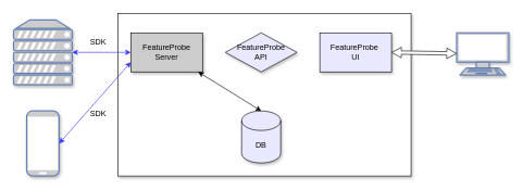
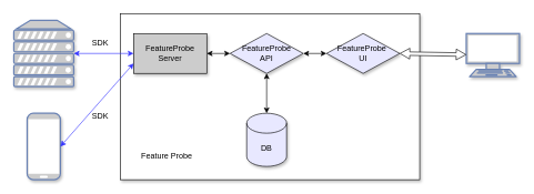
  <mxCell id="0" />
  <mxCell id="1" parent="0" />
  <mxCell id="2" value="" style="whiteSpace=wrap;html=1;shadow=1;fillColor=#FFFFFF;" parent="1" vertex="1"><mxGeometry x="180" y="20" width="450" height="250" as="geometry" /></mxCell>
  <mxCell id="3" value="FeatureProbe&lt;br&gt;Server" style="whiteSpace=wrap;html=1;fillColor=#cccccc;shadow=1;" parent="1" vertex="1"><mxGeometry x="200" y="50" width="110" height="60" as="geometry" /></mxCell>
  <mxCell id="4" value="FeatureProbe &lt;br&gt;API" style="rhombus;whiteSpace=wrap;html=1;fillColor=#E8E8FF;shadow=1;" parent="1" vertex="1"><mxGeometry x="345" y="50" width="110" height="60" as="geometry" /></mxCell>
- <mxCell id="5" value="FeatureProbe&amp;nbsp;&lt;br&gt;UI" style="whiteSpace=wrap;html=1;fillColor=#E8E8FF;shadow=1;" parent="1" vertex="1"><mxGeometry x="490" y="50" width="110" height="60" as="geometry" /></mxCell>
+ <mxCell id="5" value="FeatureProbe&amp;nbsp;&lt;br&gt;UI" style="rhombus;whiteSpace=wrap;html=1;fillColor=#E8E8FF;shadow=1;" parent="1" vertex="1"><mxGeometry x="490" y="50" width="110" height="60" as="geometry" /></mxCell>
  <mxCell id="6" value="DB" style="shape=cylinder3;whiteSpace=wrap;html=1;boundedLbl=1;backgroundOutline=1;size=15;shadow=1;fillColor=#E8E8FF;" parent="1" vertex="1"><mxGeometry x="370" y="170" width="60" height="80" as="geometry" /></mxCell>
  <mxCell id="7" value="" style="fontColor=#0066CC;verticalAlign=top;verticalLabelPosition=bottom;labelPosition=center;align=center;html=1;outlineConnect=0;fillColor=#CCCCCC;strokeColor=#6881B3;gradientColor=none;gradientDirection=north;strokeWidth=2;shape=mxgraph.networks.terminal;shadow=1;" parent="1" vertex="1"><mxGeometry x="700" y="50" width="80" height="65" as="geometry" /></mxCell>
  <mxCell id="8" value="" style="shape=flexArrow;endArrow=classic;startArrow=classic;html=1;exitX=1;exitY=0.5;exitDx=0;exitDy=0;startWidth=10;startSize=4.543;width=5.238;endWidth=10;endSize=4.543;fillColor=#FFFFFF;" parent="1" source="5" target="7" edge="1"><mxGeometry width="100" height="100" relative="1" as="geometry"><mxPoint x="600" y="83" as="sourcePoint" /><mxPoint x="710" y="60" as="targetPoint" /></mxGeometry></mxCell>
  <mxCell id="9" value="" style="fontColor=#0066CC;verticalAlign=top;verticalLabelPosition=bottom;labelPosition=center;align=center;html=1;outlineConnect=0;fillColor=#CCCCCC;strokeColor=#6881B3;gradientColor=none;gradientDirection=north;strokeWidth=2;shape=mxgraph.networks.server;shadow=1;" parent="1" vertex="1"><mxGeometry x="20" y="30" width="90" height="100" as="geometry" /></mxCell>
  <mxCell id="10" value="" style="fontColor=#0066CC;verticalAlign=top;verticalLabelPosition=bottom;labelPosition=center;align=center;html=1;outlineConnect=0;fillColor=#CCCCCC;strokeColor=#6881B3;gradientColor=none;gradientDirection=north;strokeWidth=2;shape=mxgraph.networks.mobile;shadow=1;" parent="1" vertex="1"><mxGeometry x="40" y="170" width="50" height="100" as="geometry" /></mxCell>
  <mxCell id="11" value="" style="endArrow=classic;startArrow=classic;html=1;strokeColor=#3333FF;fillColor=#FFFFFF;" parent="1" source="9" target="3" edge="1"><mxGeometry width="50" height="50" relative="1" as="geometry"><mxPoint x="320" y="200" as="sourcePoint" /><mxPoint x="370" y="150" as="targetPoint" /></mxGeometry></mxCell>
  <mxCell id="12" value="" style="endArrow=classic;startArrow=classic;html=1;strokeColor=#3333FF;fillColor=#FFFFFF;exitX=1;exitY=0.5;exitDx=0;exitDy=0;exitPerimeter=0;entryX=0;entryY=0.75;entryDx=0;entryDy=0;" parent="1" source="10" target="3" edge="1"><mxGeometry width="50" height="50" relative="1" as="geometry"><mxPoint x="120" y="90" as="sourcePoint" /><mxPoint x="190" y="90" as="targetPoint" /></mxGeometry></mxCell>
- <mxCell id="13" value="" style="endArrow=classic;startArrow=classic;html=1;strokeColor=#000000;fillColor=#FFFFFF;exitX=0.5;exitY=0;exitDx=0;exitDy=0;exitPerimeter=0;" parent="1" source="6" target="3" edge="1"><mxGeometry width="50" height="50" relative="1" as="geometry"><mxPoint x="300" y="82.26" as="sourcePoint" /><mxPoint x="340" y="80" as="targetPoint" /></mxGeometry></mxCell>
+ <mxCell id="13" value="" style="endArrow=classic;startArrow=classic;html=1;strokeColor=#000000;fillColor=#FFFFFF;exitX=0.5;exitY=0;exitDx=0;exitDy=0;exitPerimeter=0;entryX=0.5;entryY=1;entryDx=0;entryDy=0;" parent="1" source="6" target="4" edge="1"><mxGeometry width="50" height="50" relative="1" as="geometry"><mxPoint x="300" y="82.26" as="sourcePoint" /><mxPoint x="340" y="80" as="targetPoint" /></mxGeometry></mxCell>
+ <mxCell id="14" value="" style="endArrow=classic;startArrow=classic;html=1;strokeColor=#000000;fillColor=#FFFFFF;exitX=0;exitY=0.5;exitDx=0;exitDy=0;entryX=1;entryY=0.5;entryDx=0;entryDy=0;" parent="1" source="4" target="3" edge="1"><mxGeometry width="50" height="50" relative="1" as="geometry"><mxPoint x="410" y="180" as="sourcePoint" /><mxPoint x="410" y="120" as="targetPoint" /></mxGeometry></mxCell>
+ <mxCell id="15" value="" style="endArrow=classic;startArrow=classic;html=1;strokeColor=#000000;fillColor=#FFFFFF;entryX=1;entryY=0.5;entryDx=0;entryDy=0;" parent="1" source="5" target="4" edge="1"><mxGeometry width="50" height="50" relative="1" as="geometry"><mxPoint x="355" y="90" as="sourcePoint" /><mxPoint x="320" y="90" as="targetPoint" /></mxGeometry></mxCell>
  <mxCell id="16" value="SDK" style="text;html=1;strokeColor=none;fillColor=none;align=center;verticalAlign=middle;whiteSpace=wrap;shadow=1;" parent="1" vertex="1"><mxGeometry x="120" y="50" width="60" height="30" as="geometry" /></mxCell>
  <mxCell id="17" value="SDK" style="text;html=1;strokeColor=none;fillColor=none;align=center;verticalAlign=middle;whiteSpace=wrap;shadow=1;" parent="1" vertex="1"><mxGeometry x="120" y="160" width="60" height="30" as="geometry" /></mxCell>
+ <mxCell id="18" value="Feature Probe" style="text;html=1;strokeColor=none;fillColor=none;align=center;verticalAlign=middle;whiteSpace=wrap;shadow=1;" parent="1" vertex="1"><mxGeometry x="210" y="220" width="80" height="30" as="geometry" /></mxCell>
